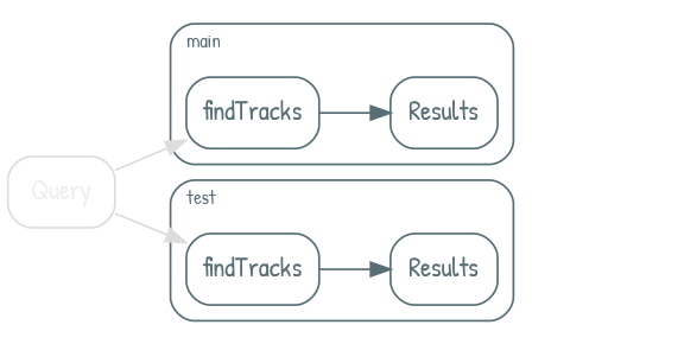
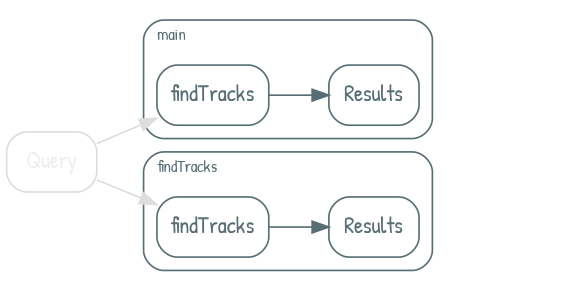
  digraph {
    compound=true
    rankdir=LR
    fontname="Patrick Hand"
    node [color="#586E75" fillcolor="#ffffff" fontcolor="#586E75" fontname="Patrick Hand" shape=rectangle style="rounded,filled"]
    edge [color="#586E75" fontcolor="#586E75" fontname="Patrick Hand" fontsize=11]
    n1 [label=findTracks]
    n2 [label=Results]
    n3 [label=findTracks]
    n4 [label=Results]
    n5 [label="≠" style=invis]
    n6 [color="#dddddd" fontcolor="#eeeeee" label=Query]
    subgraph cluster_1 {
      color="#586E75"
      fontcolor="#586E75"
      fontsize=10
      label=main
      labeljust=l
      style=rounded
      n1
      n2
    }
    subgraph cluster_2 {
      color="#586E75"
      fontcolor="#586E75"
      fontsize=10
-     label=test
+     label=findTracks
      labeljust=l
      style=rounded
      n3
      n4
    }
    n1 -> n2
    n2 -> n5 [style=invis]
    n3 -> n4
    n4 -> n5 [style=invis]
    n6 -> n1 [color="#dddddd"]
    n6 -> n3 [color="#dddddd"]
  }
